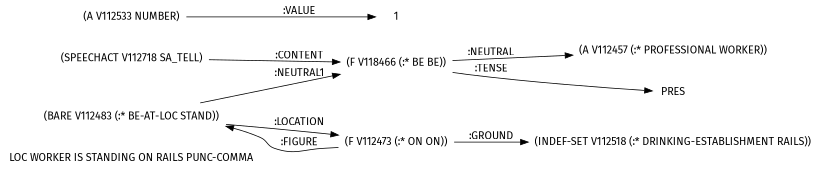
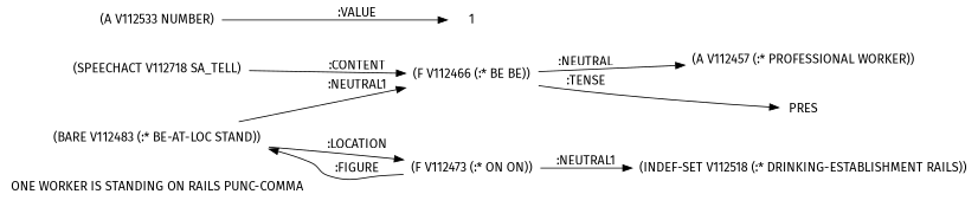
  digraph {
    fontname="Fira Sans"
    rankdir=LR
    node [fontname="Fira Sans" shape=none]
    edge [fontname="Fira Sans"]
-   "ONE WORKER IS STANDING ON RAILS PUNC-COMMA" [label="LOC WORKER IS STANDING ON RAILS PUNC-COMMA"]
+   "ONE WORKER IS STANDING ON RAILS PUNC-COMMA"
    n2 [label="(SPEECHACT V112718 SA_TELL)"]
-   n3 [label="(F V118466 (:* BE BE))"]
+   n3 [label="(F V112466 (:* BE BE))"]
    n4 [label="(A V112457 (:* PROFESSIONAL WORKER))"]
    n5 [label=PRES]
    n6 [label="(BARE V112483 (:* BE-AT-LOC STAND))"]
    n7 [label="(F V112473 (:* ON ON))"]
    n8 [label="(A V112533 NUMBER)"]
    n9 [label=1]
    n10 [label="(INDEF-SET V112518 (:* DRINKING-ESTABLISHMENT RAILS))"]
    n2 -> n3 [label=":CONTENT"]
    n3 -> n4 [label=":NEUTRAL"]
    n3 -> n5 [label=":TENSE"]
    n6 -> n3 [label=":NEUTRAL1"]
    n6 -> n7 [label=":LOCATION"]
    n7 -> n6 [label=":FIGURE"]
-   n7 -> n10 [label=":GROUND"]
+   n7 -> n10 [label=":NEUTRAL1"]
    n8 -> n9 [label=":VALUE"]
  }
